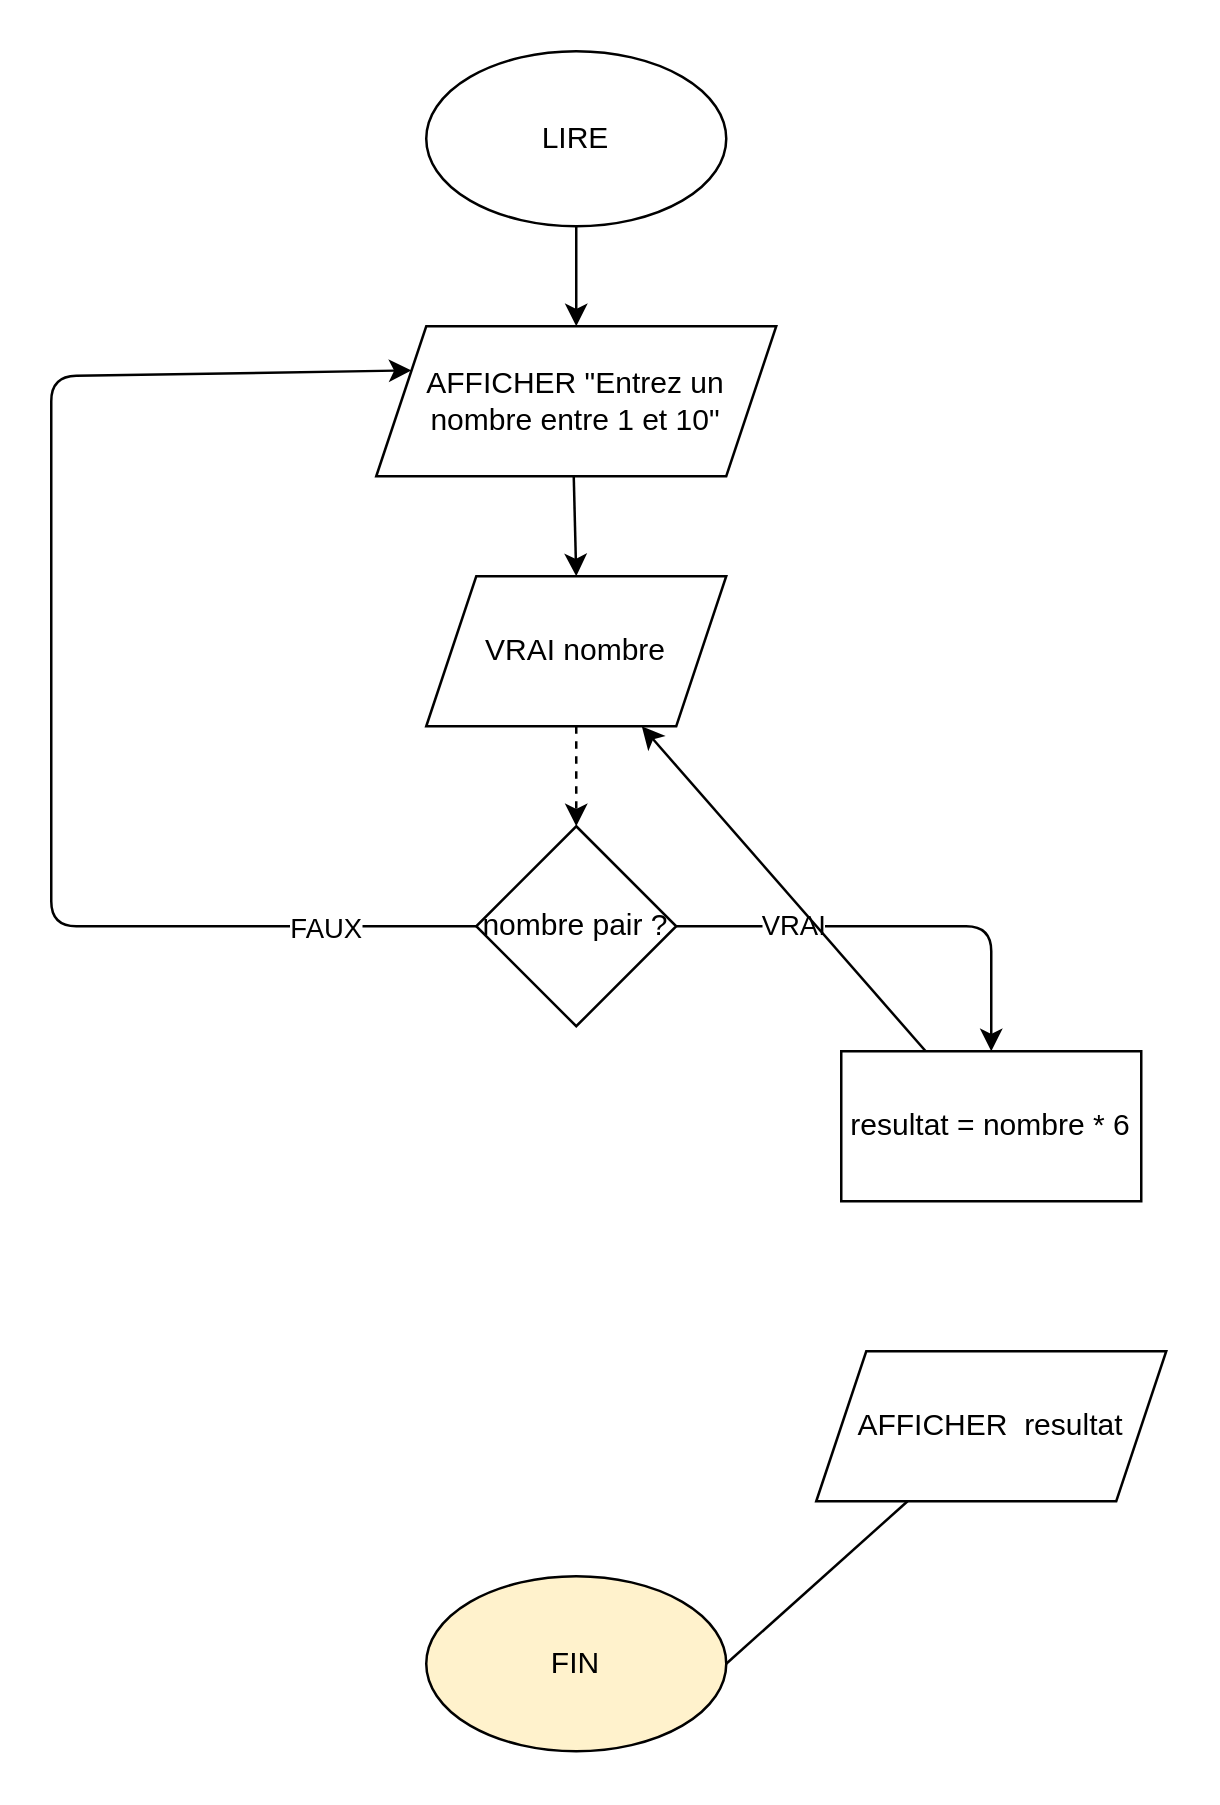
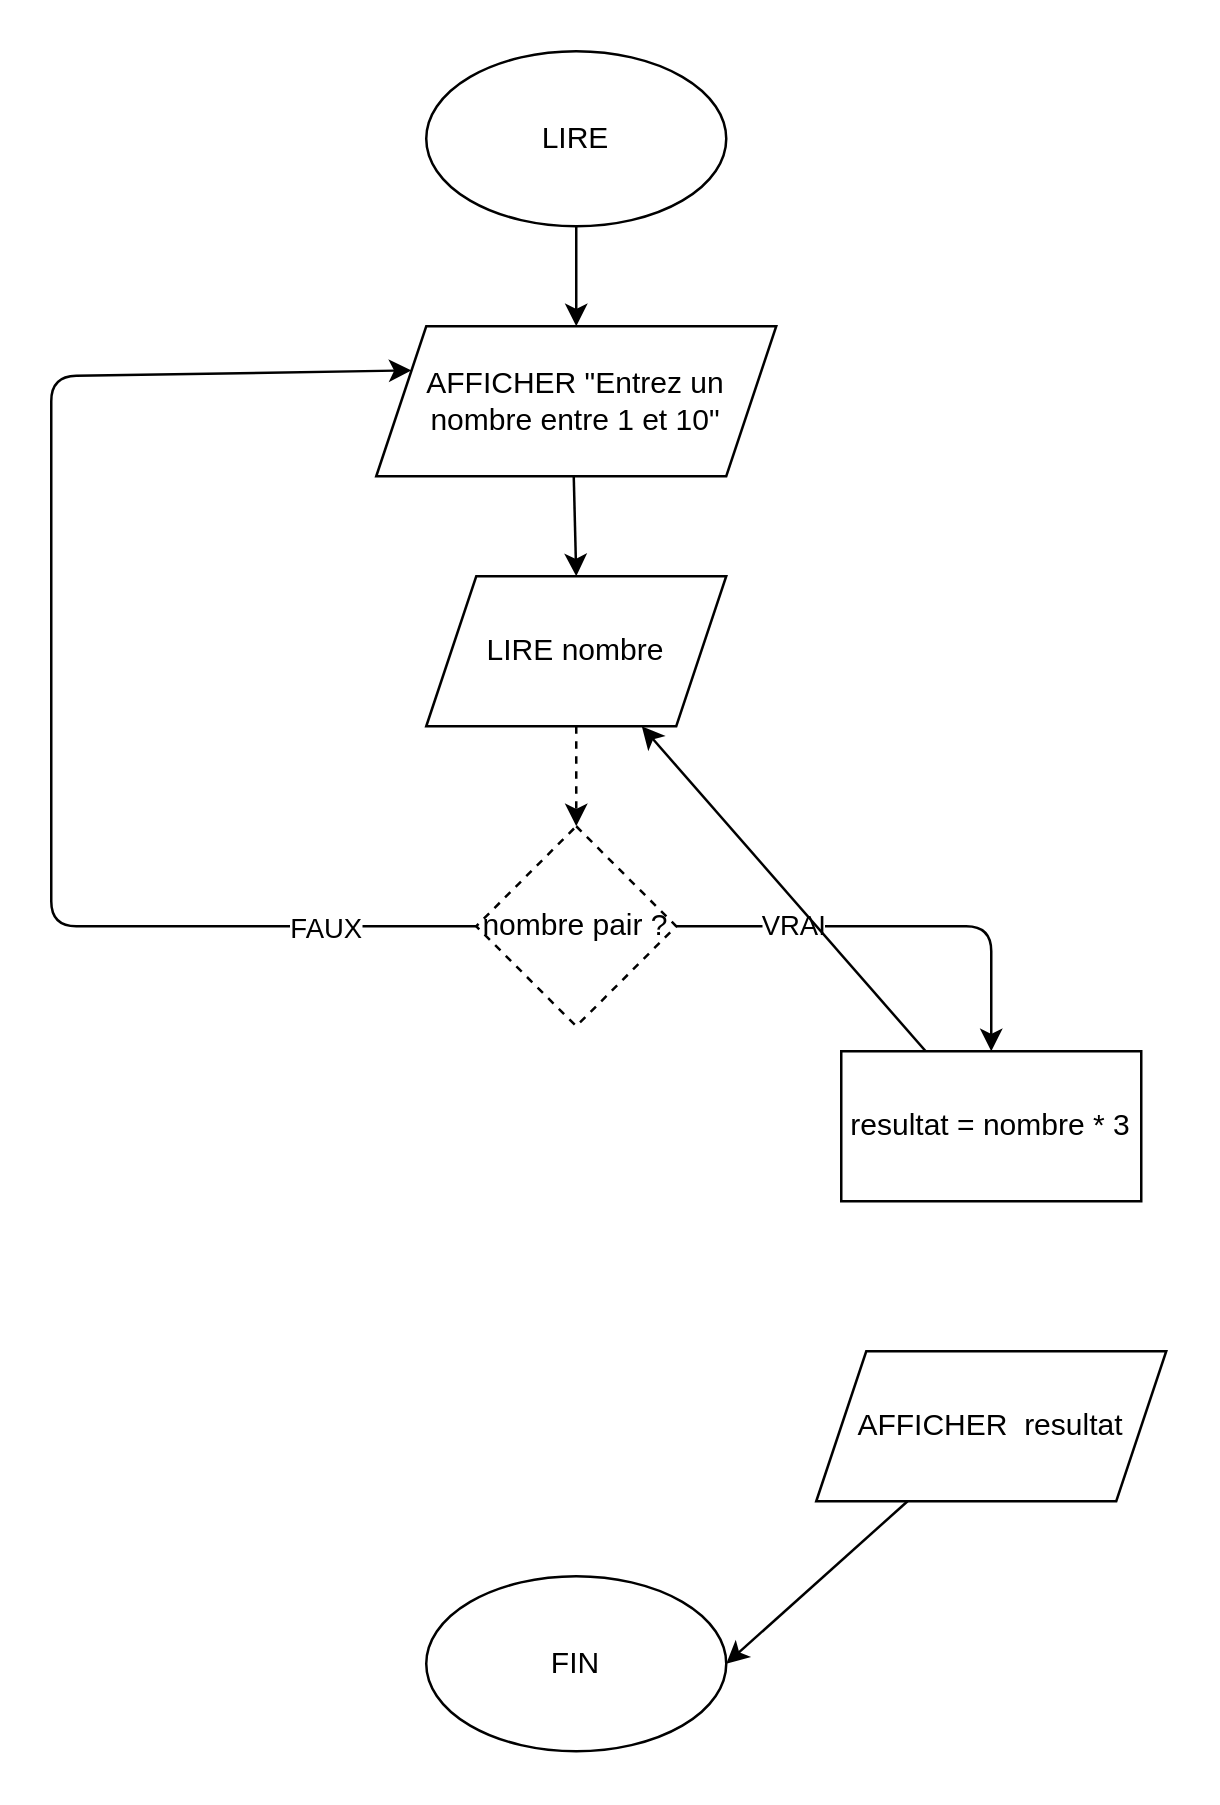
  <mxCell id="0" />
  <mxCell id="1" parent="0" />
  <mxCell id="2" style="edgeStyle=none;html=1;exitX=0.5;exitY=1;exitDx=0;exitDy=0;entryX=0.5;entryY=0;entryDx=0;entryDy=0;" edge="1" parent="1" source="3" target="5"><mxGeometry relative="1" as="geometry" /></mxCell>
  <mxCell id="3" value="LIRE" style="ellipse;whiteSpace=wrap;html=1;" vertex="1" parent="1"><mxGeometry x="170" y="20" width="120" height="70" as="geometry" /></mxCell>
  <mxCell id="4" style="edgeStyle=none;html=1;exitX=0.5;exitY=1;exitDx=0;exitDy=0;entryX=0.5;entryY=0;entryDx=0;entryDy=0;" edge="1" parent="1" target="7"><mxGeometry relative="1" as="geometry"><mxPoint x="229" y="190" as="sourcePoint" /><mxPoint x="219" y="230" as="targetPoint" /></mxGeometry></mxCell>
  <mxCell id="5" value="AFFICHER &quot;Entrez un nombre entre 1 et 10&quot;" style="shape=parallelogram;perimeter=parallelogramPerimeter;whiteSpace=wrap;html=1;fixedSize=1;" vertex="1" parent="1"><mxGeometry x="150" y="130" width="160" height="60" as="geometry" /></mxCell>
  <mxCell id="6" style="edgeStyle=none;html=1;exitX=0.5;exitY=1;exitDx=0;exitDy=0;entryX=0.5;entryY=0;entryDx=0;entryDy=0;dashed=1;" edge="1" parent="1" source="7" target="12"><mxGeometry relative="1" as="geometry" /></mxCell>
- <mxCell id="7" value="VRAI nombre" style="shape=parallelogram;perimeter=parallelogramPerimeter;whiteSpace=wrap;html=1;fixedSize=1;" vertex="1" parent="1"><mxGeometry x="170" y="230" width="120" height="60" as="geometry" /></mxCell>
+ <mxCell id="7" value="LIRE nombre" style="shape=parallelogram;perimeter=parallelogramPerimeter;whiteSpace=wrap;html=1;fixedSize=1;" vertex="1" parent="1"><mxGeometry x="170" y="230" width="120" height="60" as="geometry" /></mxCell>
  <mxCell id="8" style="edgeStyle=none;html=1;entryX=0.5;entryY=0;entryDx=0;entryDy=0;" edge="1" parent="1" source="12" target="14"><mxGeometry relative="1" as="geometry"><Array as="points"><mxPoint x="396" y="370" /></Array></mxGeometry></mxCell>
  <mxCell id="9" value="VRAI" style="edgeLabel;html=1;align=center;verticalAlign=middle;resizable=0;points=[];" vertex="1" connectable="0" parent="8"><mxGeometry x="-0.474" y="1" relative="1" as="geometry"><mxPoint as="offset" /></mxGeometry></mxCell>
  <mxCell id="10" style="edgeStyle=none;html=1;exitX=0;exitY=0.5;exitDx=0;exitDy=0;entryX=0;entryY=0.25;entryDx=0;entryDy=0;" edge="1" parent="1" source="12" target="5"><mxGeometry relative="1" as="geometry"><mxPoint x="20" y="150" as="targetPoint" /><Array as="points"><mxPoint x="20" y="370" /><mxPoint x="20" y="150" /></Array></mxGeometry></mxCell>
  <mxCell id="11" value="FAUX" style="edgeLabel;html=1;align=center;verticalAlign=middle;resizable=0;points=[];" vertex="1" connectable="0" parent="10"><mxGeometry x="-0.498" y="-1" relative="1" as="geometry"><mxPoint x="73" y="1" as="offset" /></mxGeometry></mxCell>
- <mxCell id="12" value="nombre pair ?" style="rhombus;whiteSpace=wrap;html=1;" vertex="1" parent="1"><mxGeometry x="190" y="330" width="80" height="80" as="geometry" /></mxCell>
+ <mxCell id="12" value="nombre pair ?" style="rhombus;whiteSpace=wrap;html=1;dashed=1;" vertex="1" parent="1"><mxGeometry x="190" y="330" width="80" height="80" as="geometry" /></mxCell>
  <mxCell id="13" value="" style="edgeStyle=none;html=1;" edge="1" parent="1" source="14" target="7"><mxGeometry relative="1" as="geometry" /></mxCell>
- <mxCell id="14" value="resultat = nombre * 6" style="rounded=0;whiteSpace=wrap;html=1;" vertex="1" parent="1"><mxGeometry x="336" y="420" width="120" height="60" as="geometry" /></mxCell>
- <mxCell id="15" style="edgeStyle=none;html=1;entryX=1;entryY=0.5;entryDx=0;entryDy=0;endArrow=none;" edge="1" parent="1" source="16" target="17"><mxGeometry relative="1" as="geometry" /></mxCell>
+ <mxCell id="14" value="resultat = nombre * 3" style="rounded=0;whiteSpace=wrap;html=1;" vertex="1" parent="1"><mxGeometry x="336" y="420" width="120" height="60" as="geometry" /></mxCell>
+ <mxCell id="15" style="edgeStyle=none;html=1;entryX=1;entryY=0.5;entryDx=0;entryDy=0;" edge="1" parent="1" source="16" target="17"><mxGeometry relative="1" as="geometry" /></mxCell>
  <mxCell id="16" value="AFFICHER&amp;nbsp; resultat" style="shape=parallelogram;perimeter=parallelogramPerimeter;whiteSpace=wrap;html=1;fixedSize=1;rounded=0;" vertex="1" parent="1"><mxGeometry x="326" y="540" width="140" height="60" as="geometry" /></mxCell>
- <mxCell id="17" value="FIN" style="ellipse;whiteSpace=wrap;html=1;fillColor=#fff2cc;" vertex="1" parent="1"><mxGeometry x="170" y="630" width="120" height="70" as="geometry" /></mxCell>
+ <mxCell id="17" value="FIN" style="ellipse;whiteSpace=wrap;html=1;" vertex="1" parent="1"><mxGeometry x="170" y="630" width="120" height="70" as="geometry" /></mxCell>
